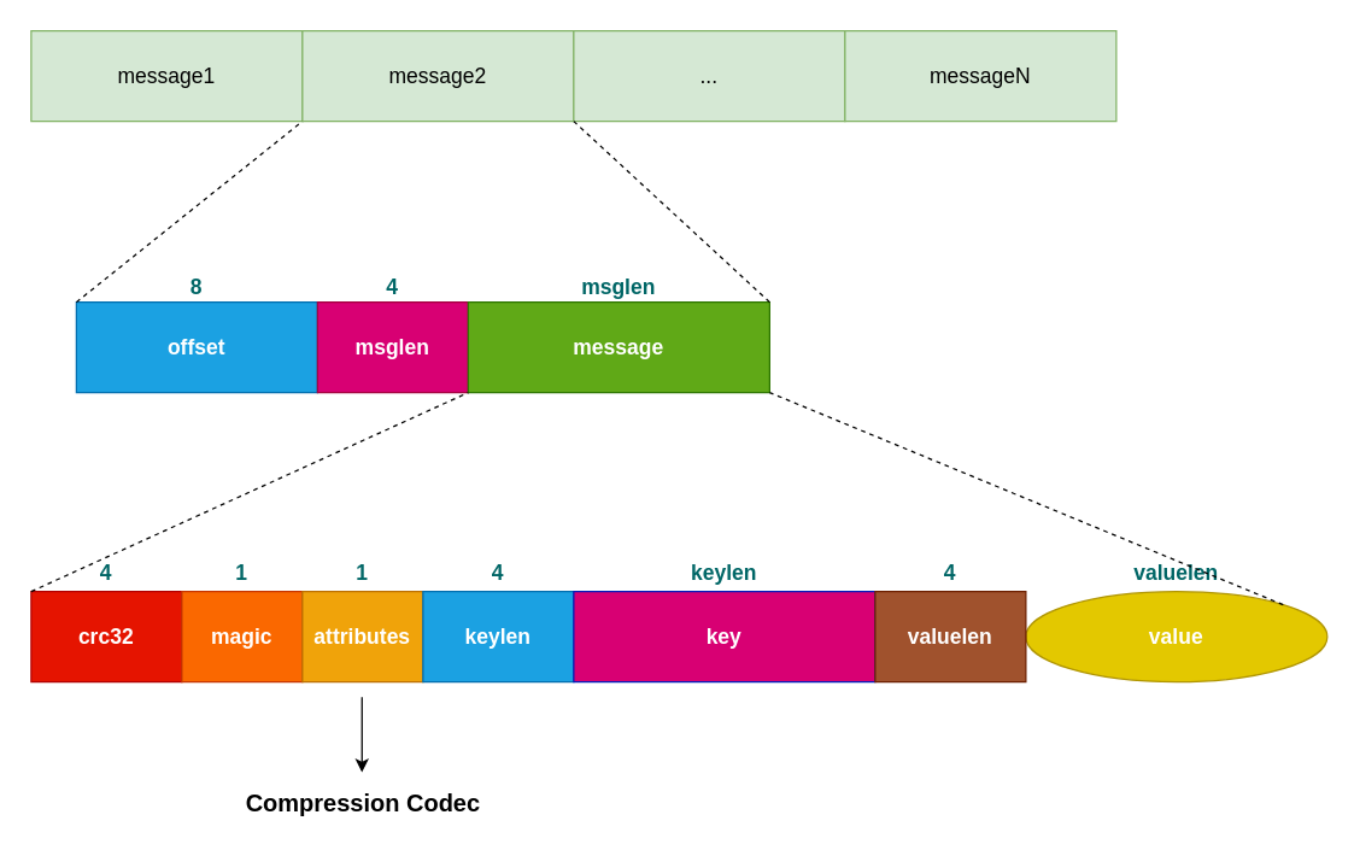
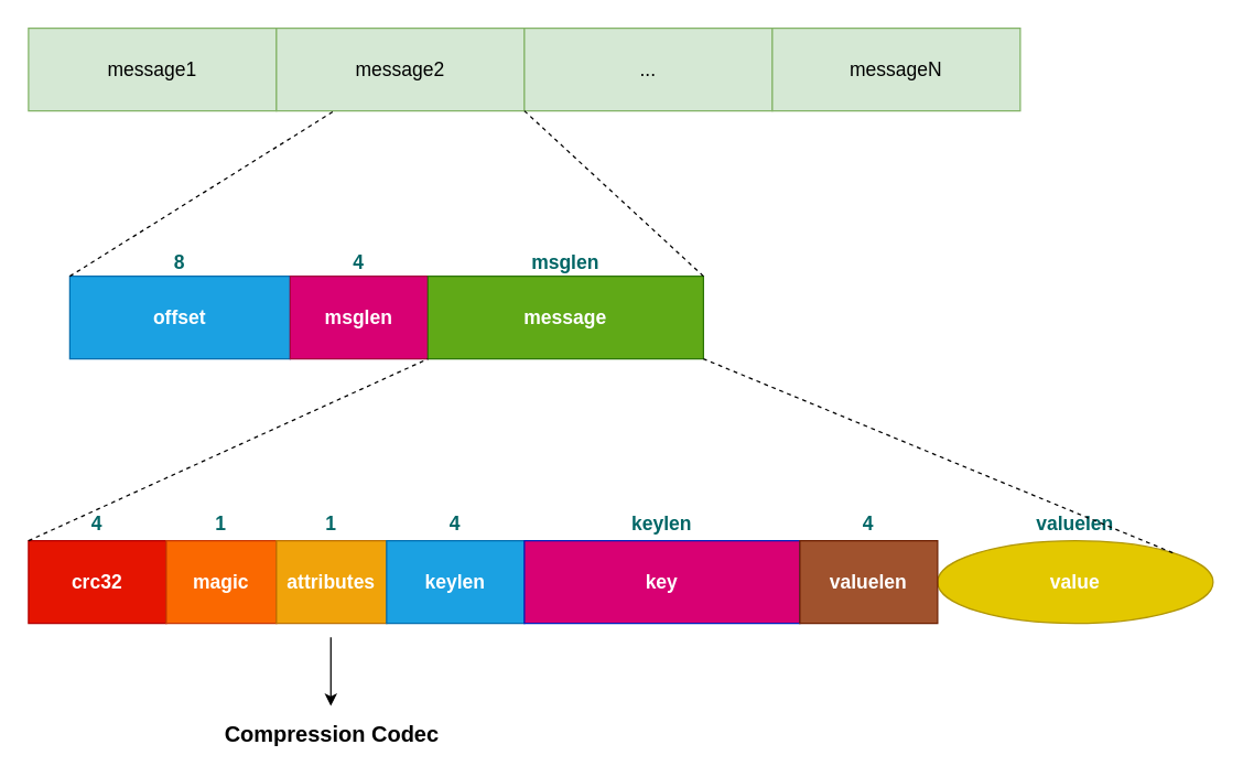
  <mxCell id="0" />
  <mxCell id="1" parent="0" />
  <mxCell id="2" value="offset" style="rounded=0;whiteSpace=wrap;html=1;fontSize=14;fillColor=#1ba1e2;strokeColor=#006EAF;fontStyle=1;fontColor=#ffffff;" vertex="1" parent="1"><mxGeometry x="50" y="200" width="160" height="60" as="geometry" /></mxCell>
  <mxCell id="3" value="msglen" style="rounded=0;whiteSpace=wrap;html=1;fontSize=14;fillColor=#d80073;strokeColor=#A50040;fontColor=#ffffff;fontStyle=1" vertex="1" parent="1"><mxGeometry x="210" y="200" width="100" height="60" as="geometry" /></mxCell>
  <mxCell id="4" value="message" style="rounded=0;whiteSpace=wrap;html=1;fontSize=14;fillColor=#60a917;strokeColor=#2D7600;fontColor=#ffffff;fontStyle=1" vertex="1" parent="1"><mxGeometry x="310" y="200" width="200" height="60" as="geometry" /></mxCell>
  <mxCell id="5" value="8" style="text;html=1;strokeColor=none;fillColor=none;align=center;verticalAlign=middle;whiteSpace=wrap;rounded=0;fontSize=14;fontStyle=1;fontColor=#006666;" vertex="1" parent="1"><mxGeometry x="110" y="180" width="40" height="20" as="geometry" /></mxCell>
  <mxCell id="6" value="4" style="text;html=1;strokeColor=none;fillColor=none;align=center;verticalAlign=middle;whiteSpace=wrap;rounded=0;fontSize=14;fontStyle=1;fontColor=#006666;" vertex="1" parent="1"><mxGeometry x="240" y="180" width="40" height="20" as="geometry" /></mxCell>
  <mxCell id="7" value="msglen" style="text;html=1;strokeColor=none;fillColor=none;align=center;verticalAlign=middle;whiteSpace=wrap;rounded=0;fontSize=14;fontStyle=1;fontColor=#006666;" vertex="1" parent="1"><mxGeometry x="390" y="180" width="40" height="20" as="geometry" /></mxCell>
  <mxCell id="8" value="message1" style="rounded=0;whiteSpace=wrap;html=1;fillColor=#d5e8d4;strokeColor=#82b366;fontSize=14;" vertex="1" parent="1"><mxGeometry x="20" y="20" width="180" height="60" as="geometry" /></mxCell>
  <mxCell id="9" value="message2" style="rounded=0;whiteSpace=wrap;html=1;fillColor=#d5e8d4;strokeColor=#82b366;fontSize=14;" vertex="1" parent="1"><mxGeometry x="200" y="20" width="180" height="60" as="geometry" /></mxCell>
  <mxCell id="10" value="..." style="rounded=0;whiteSpace=wrap;html=1;fillColor=#d5e8d4;strokeColor=#82b366;fontSize=14;" vertex="1" parent="1"><mxGeometry x="380" y="20" width="180" height="60" as="geometry" /></mxCell>
  <mxCell id="11" value="messageN" style="rounded=0;whiteSpace=wrap;html=1;fillColor=#d5e8d4;strokeColor=#82b366;fontSize=14;" vertex="1" parent="1"><mxGeometry x="560" y="20" width="180" height="60" as="geometry" /></mxCell>
- <mxCell id="12" value="" style="endArrow=none;dashed=1;html=1;exitX=0;exitY=0;exitDx=0;exitDy=0;entryX=1;entryY=1;entryDx=0;entryDy=0;" edge="1" parent="1" source="2" target="8"><mxGeometry width="50" height="50" relative="1" as="geometry"><mxPoint x="200" y="160" as="sourcePoint" /><mxPoint x="250" y="110" as="targetPoint" /></mxGeometry></mxCell>
+ <mxCell id="12" value="" style="endArrow=none;dashed=1;html=1;exitX=0;exitY=0;exitDx=0;exitDy=0;" edge="1" parent="1" source="2" target="9"><mxGeometry width="50" height="50" relative="1" as="geometry"><mxPoint x="200" y="160" as="sourcePoint" /><mxPoint x="250" y="110" as="targetPoint" /></mxGeometry></mxCell>
  <mxCell id="13" value="" style="endArrow=none;dashed=1;html=1;exitX=1;exitY=0;exitDx=0;exitDy=0;entryX=1;entryY=1;entryDx=0;entryDy=0;" edge="1" parent="1" source="4" target="9"><mxGeometry width="50" height="50" relative="1" as="geometry"><mxPoint x="-50" y="220" as="sourcePoint" /><mxPoint x="210" y="90" as="targetPoint" /></mxGeometry></mxCell>
  <mxCell id="14" value="crc32" style="rounded=0;whiteSpace=wrap;html=1;fontSize=14;fillColor=#e51400;strokeColor=#B20000;fontColor=#ffffff;fontStyle=1" vertex="1" parent="1"><mxGeometry x="20" y="392" width="100" height="60" as="geometry" /></mxCell>
  <mxCell id="15" value="magic" style="rounded=0;whiteSpace=wrap;html=1;fontSize=14;fillColor=#fa6800;strokeColor=#C73500;fontColor=#ffffff;fontStyle=1" vertex="1" parent="1"><mxGeometry x="120" y="392" width="80" height="60" as="geometry" /></mxCell>
  <mxCell id="16" value="attributes" style="rounded=0;whiteSpace=wrap;html=1;fontSize=14;fillColor=#f0a30a;strokeColor=#BD7000;fontColor=#ffffff;fontStyle=1" vertex="1" parent="1"><mxGeometry x="200" y="392" width="80" height="60" as="geometry" /></mxCell>
  <mxCell id="17" value="4" style="text;html=1;strokeColor=none;fillColor=none;align=center;verticalAlign=middle;whiteSpace=wrap;rounded=0;fontSize=14;fontStyle=1;fontColor=#006666;" vertex="1" parent="1"><mxGeometry x="50" y="370" width="40" height="20" as="geometry" /></mxCell>
  <mxCell id="18" value="1" style="text;html=1;strokeColor=none;fillColor=none;align=center;verticalAlign=middle;whiteSpace=wrap;rounded=0;fontSize=14;fontStyle=1;fontColor=#006666;" vertex="1" parent="1"><mxGeometry x="140" y="370" width="40" height="20" as="geometry" /></mxCell>
  <mxCell id="19" value="1" style="text;html=1;strokeColor=none;fillColor=none;align=center;verticalAlign=middle;whiteSpace=wrap;rounded=0;fontSize=14;fontStyle=1;fontColor=#006666;" vertex="1" parent="1"><mxGeometry x="220" y="370" width="40" height="20" as="geometry" /></mxCell>
  <mxCell id="20" value="keylen" style="rounded=0;whiteSpace=wrap;html=1;fontSize=14;fillColor=#1ba1e2;strokeColor=#006EAF;fontColor=#ffffff;fontStyle=1" vertex="1" parent="1"><mxGeometry x="280" y="392" width="100" height="60" as="geometry" /></mxCell>
  <mxCell id="21" value="4" style="text;html=1;strokeColor=none;fillColor=none;align=center;verticalAlign=middle;whiteSpace=wrap;rounded=0;fontSize=14;fontStyle=1;fontColor=#006666;" vertex="1" parent="1"><mxGeometry x="310" y="370" width="40" height="20" as="geometry" /></mxCell>
  <mxCell id="22" value="value" style="ellipse;whiteSpace=wrap;html=1;fontSize=14;fillColor=#e3c800;strokeColor=#B09500;fontColor=#ffffff;fontStyle=1;" vertex="1" parent="1"><mxGeometry x="680" y="392" width="200" height="60" as="geometry" /></mxCell>
  <mxCell id="23" value="valuelen" style="text;html=1;strokeColor=none;fillColor=none;align=center;verticalAlign=middle;whiteSpace=wrap;rounded=0;fontSize=14;fontStyle=1;fontColor=#006666;" vertex="1" parent="1"><mxGeometry x="740" y="370" width="80" height="20" as="geometry" /></mxCell>
  <mxCell id="24" value="key" style="rounded=0;whiteSpace=wrap;html=1;fontSize=14;fillColor=#d80073;strokeColor=#001DBC;fontColor=#ffffff;fontStyle=1;" vertex="1" parent="1"><mxGeometry x="380" y="392" width="200" height="60" as="geometry" /></mxCell>
  <mxCell id="25" value="keylen" style="text;html=1;strokeColor=none;fillColor=none;align=center;verticalAlign=middle;whiteSpace=wrap;rounded=0;fontSize=14;fontStyle=1;fontColor=#006666;" vertex="1" parent="1"><mxGeometry x="460" y="370" width="40" height="20" as="geometry" /></mxCell>
  <mxCell id="26" value="valuelen" style="rounded=0;whiteSpace=wrap;html=1;fontSize=14;fillColor=#a0522d;strokeColor=#6D1F00;fontColor=#ffffff;fontStyle=1" vertex="1" parent="1"><mxGeometry x="580" y="392" width="100" height="60" as="geometry" /></mxCell>
  <mxCell id="27" value="4" style="text;html=1;strokeColor=none;fillColor=none;align=center;verticalAlign=middle;whiteSpace=wrap;rounded=0;fontSize=14;fontStyle=1;fontColor=#006666;" vertex="1" parent="1"><mxGeometry x="610" y="370" width="40" height="20" as="geometry" /></mxCell>
  <mxCell id="28" value="" style="endArrow=classic;html=1;" edge="1" parent="1"><mxGeometry width="50" height="50" relative="1" as="geometry"><mxPoint x="239.5" y="462" as="sourcePoint" /><mxPoint x="239.5" y="512" as="targetPoint" /></mxGeometry></mxCell>
  <mxCell id="29" value="Compression Codec" style="text;html=1;strokeColor=none;fillColor=none;align=center;verticalAlign=middle;whiteSpace=wrap;rounded=0;fontSize=16;fontStyle=1;fontFamily=Helvetica;" vertex="1" parent="1"><mxGeometry x="152.5" y="522" width="175" height="20" as="geometry" /></mxCell>
  <mxCell id="30" value="" style="endArrow=none;dashed=1;html=1;entryX=0;entryY=1;entryDx=0;entryDy=0;exitX=0;exitY=0;exitDx=0;exitDy=0;" edge="1" parent="1" source="14" target="4"><mxGeometry width="50" height="50" relative="1" as="geometry"><mxPoint x="300" y="420" as="sourcePoint" /><mxPoint x="350" y="370" as="targetPoint" /></mxGeometry></mxCell>
  <mxCell id="31" value="" style="endArrow=none;dashed=1;html=1;entryX=1;entryY=1;entryDx=0;entryDy=0;exitX=1;exitY=0;exitDx=0;exitDy=0;" edge="1" parent="1" source="22" target="4"><mxGeometry width="50" height="50" relative="1" as="geometry"><mxPoint x="640" y="330" as="sourcePoint" /><mxPoint x="320" y="270" as="targetPoint" /></mxGeometry></mxCell>
